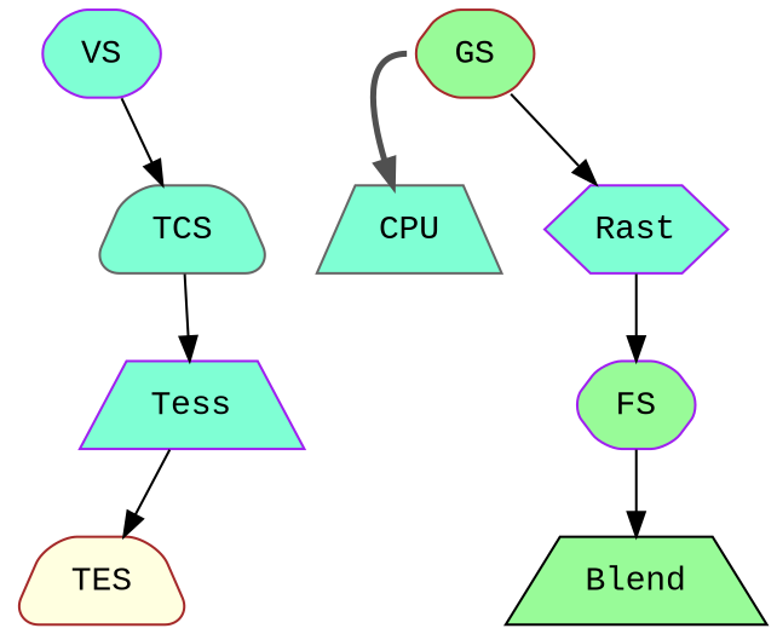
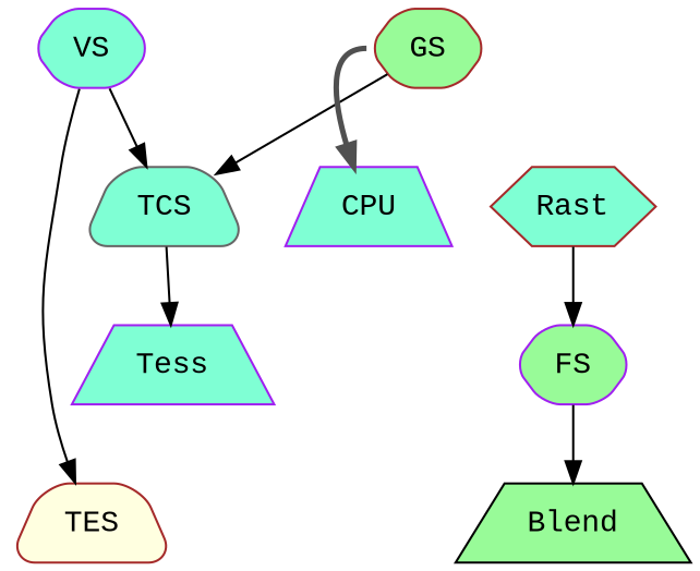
  digraph {
    fontname="Liberation Mono"
    node [color=purple fillcolor=aquamarine fontcolor="#000000" fontname="Liberation Mono" shape=trapezium style="rounded,filled"]
    edge [color="#000000" fontname="Liberation Mono"]
    VS [shape=hexagon]
    TCS [color=gray40]
    Tess [style=filled]
    FS [fillcolor=palegreen shape=hexagon]
    Blend [color=black fillcolor=palegreen style=filled]
    GS [color=brown fillcolor=palegreen shape=hexagon]
-   Rast [shape=hexagon style=filled]
-   CPU [color=gray40 style=filled]
+   Rast [color=brown shape=hexagon style=filled]
+   CPU [style=filled]
    TES [color=brown fillcolor=lightyellow]
    VS -> TCS
    TCS -> Tess
-   Tess -> TES
+   VS -> TES
    FS -> Blend
-   GS -> Rast
+   GS -> TCS
    GS -> CPU [color="#505050" penwidth=2.5 tailport=w]
    Rast -> FS
  }
